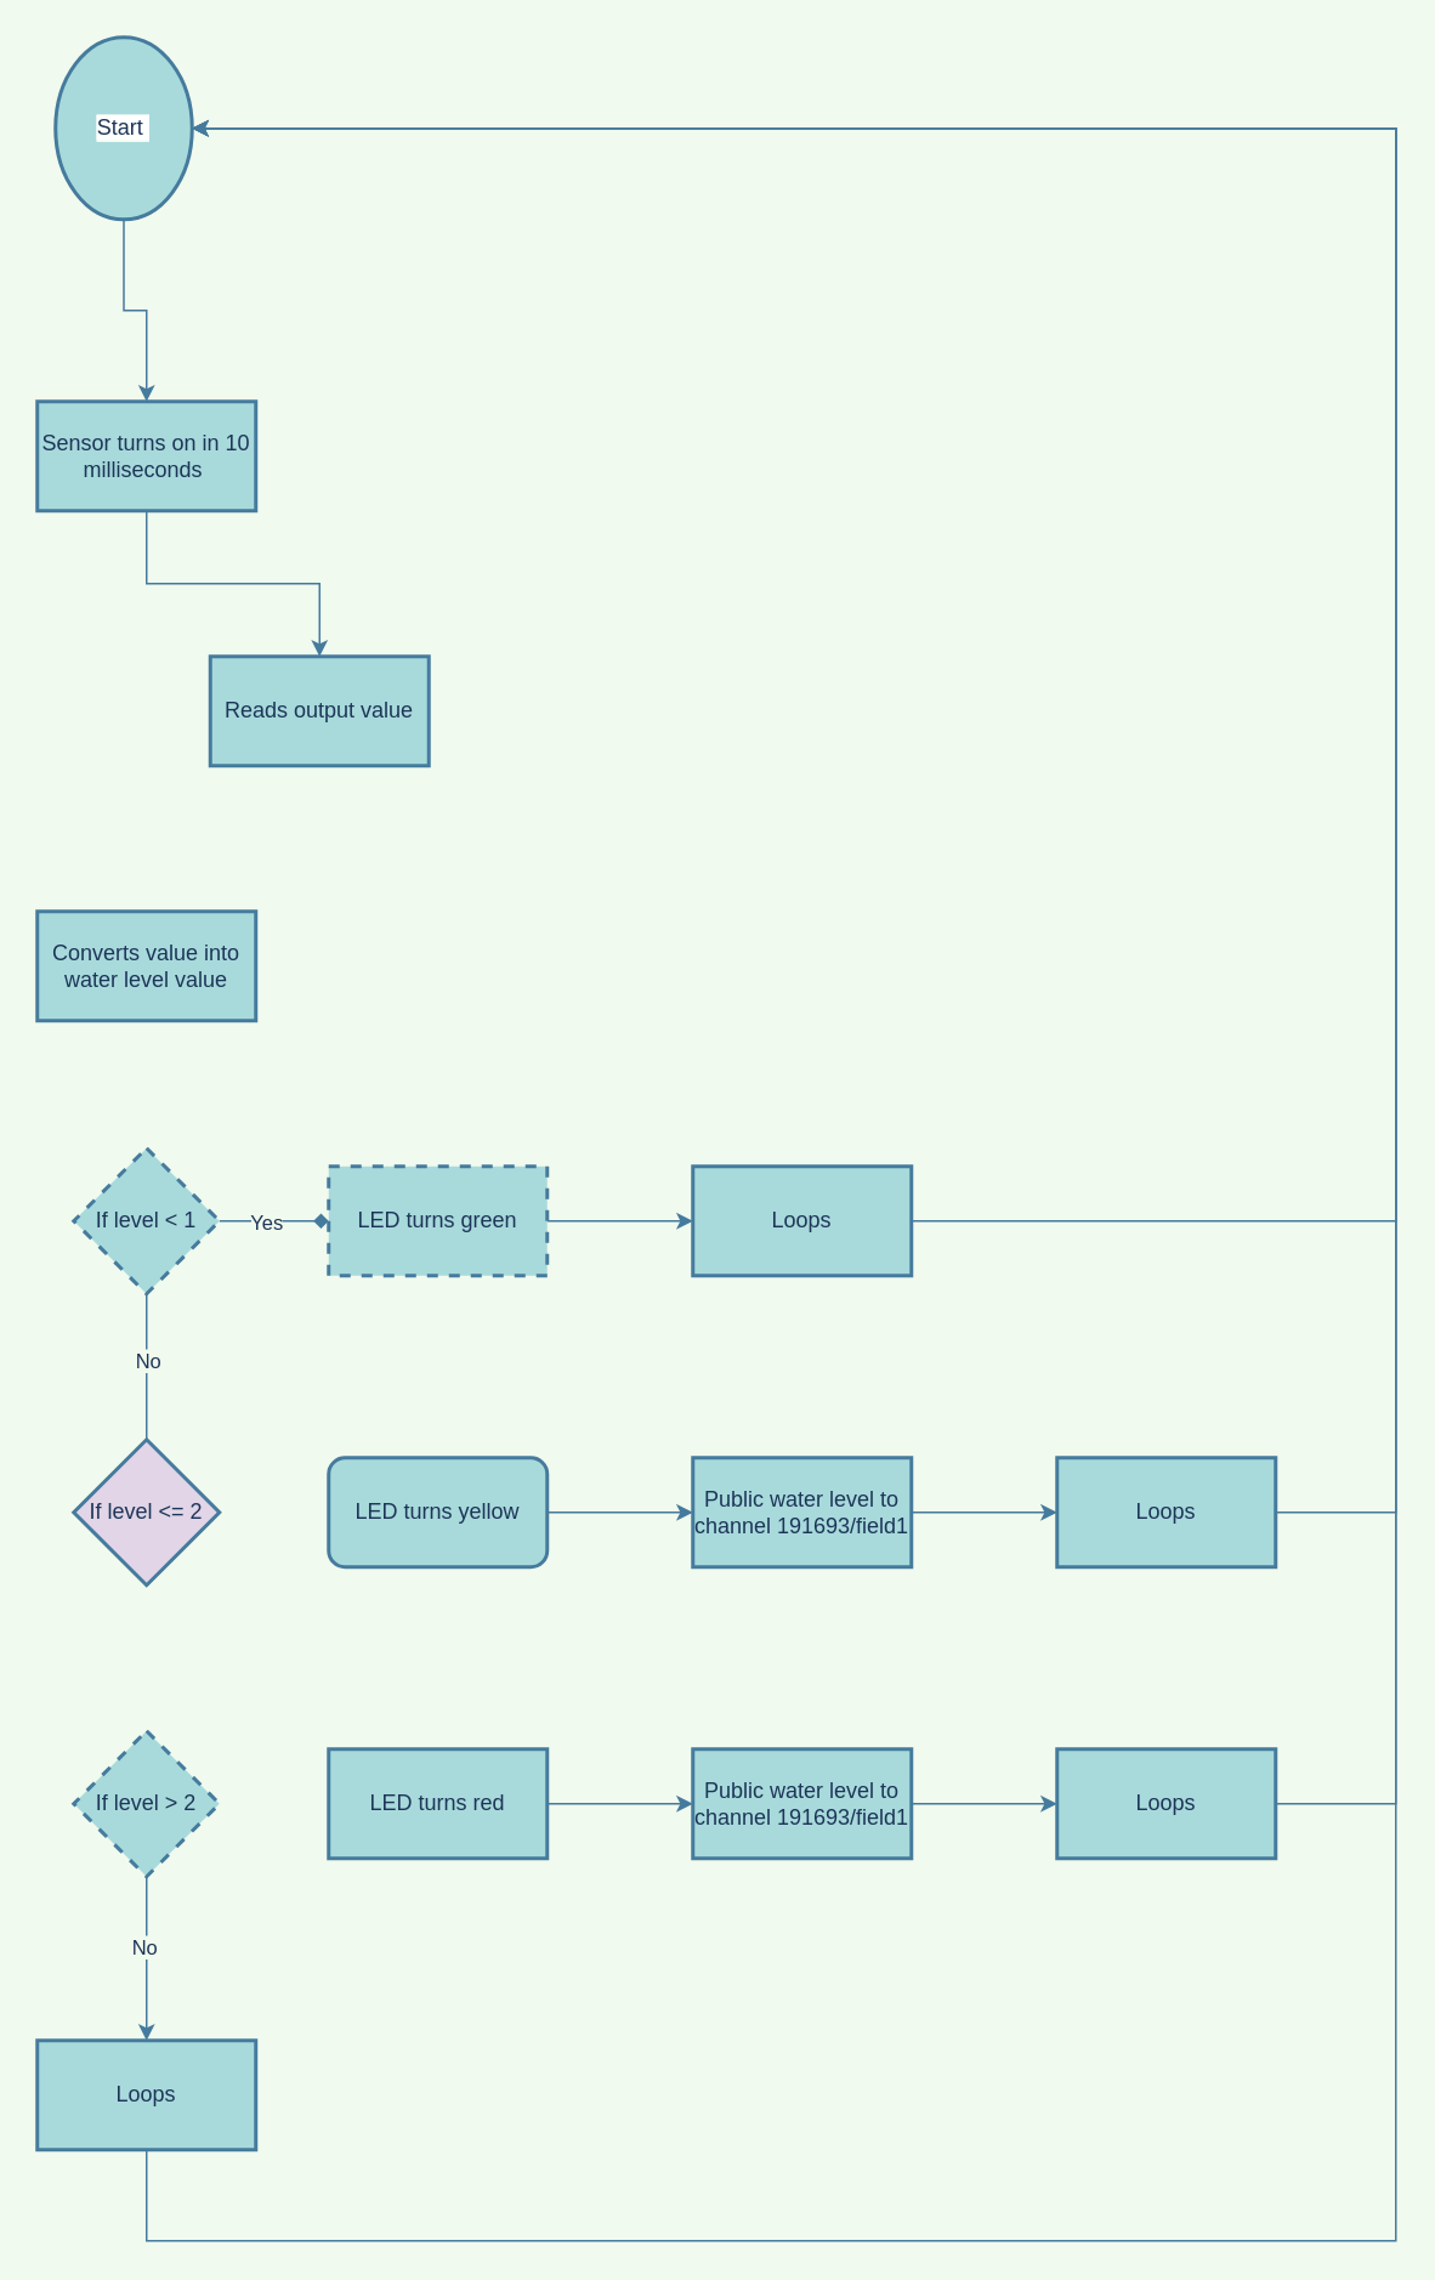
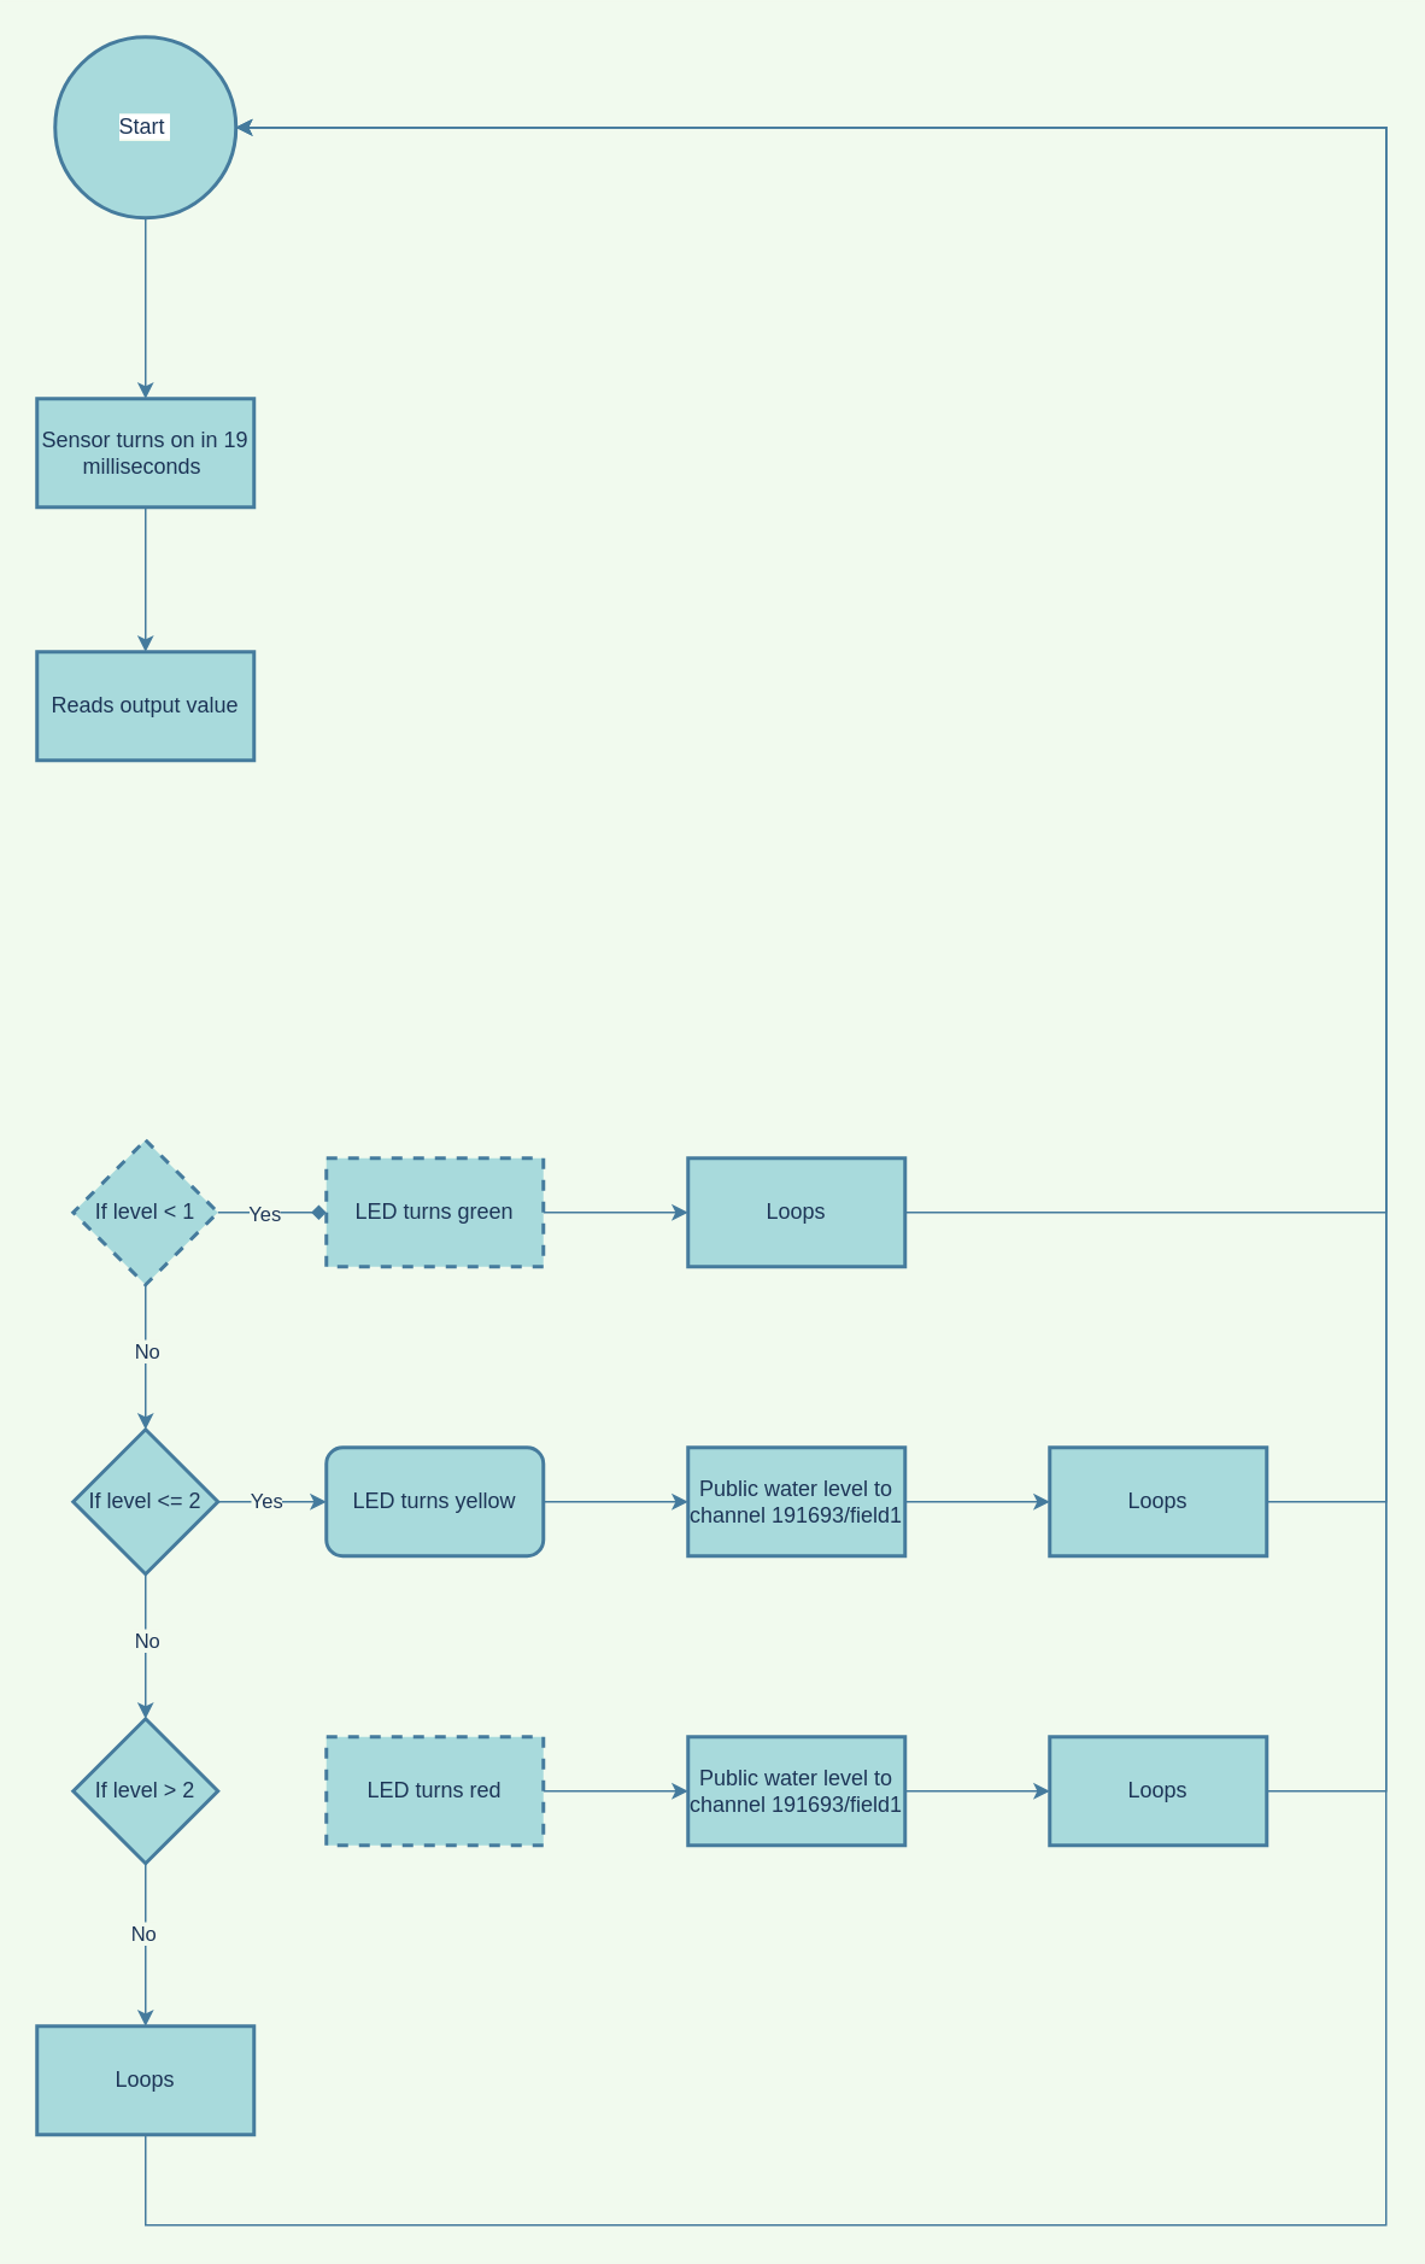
  <mxCell id="0" />
  <mxCell id="1" parent="0" />
  <mxCell id="2" value="" style="edgeStyle=orthogonalEdgeStyle;rounded=0;orthogonalLoop=1;jettySize=auto;html=1;labelBackgroundColor=#F1FAEE;strokeColor=#457B9D;fontColor=#1D3557;" edge="1" parent="1" source="3" target="5"><mxGeometry relative="1" as="geometry" /></mxCell>
- <mxCell id="3" value="&lt;span style=&quot;background-color: rgb(255, 255, 255);&quot;&gt;Start&amp;nbsp;&lt;/span&gt;" style="strokeWidth=2;html=1;shape=mxgraph.flowchart.start_2;whiteSpace=wrap;labelBackgroundColor=#F1FAEE;fillColor=#A8DADC;strokeColor=#457B9D;fontColor=#1D3557;" vertex="1" parent="1"><mxGeometry x="30" y="20" width="75" height="100" as="geometry" /></mxCell>
+ <mxCell id="3" value="&lt;span style=&quot;background-color: rgb(255, 255, 255);&quot;&gt;Start&amp;nbsp;&lt;/span&gt;" style="strokeWidth=2;html=1;shape=mxgraph.flowchart.start_2;whiteSpace=wrap;labelBackgroundColor=#F1FAEE;fillColor=#A8DADC;strokeColor=#457B9D;fontColor=#1D3557;" vertex="1" parent="1"><mxGeometry x="30" y="20" width="100" height="100" as="geometry" /></mxCell>
  <mxCell id="4" value="" style="edgeStyle=orthogonalEdgeStyle;rounded=0;orthogonalLoop=1;jettySize=auto;html=1;labelBackgroundColor=#F1FAEE;strokeColor=#457B9D;fontColor=#1D3557;" edge="1" parent="1" source="5" target="6"><mxGeometry relative="1" as="geometry" /></mxCell>
- <mxCell id="5" value="Sensor turns on in 10 milliseconds&amp;nbsp;" style="whiteSpace=wrap;html=1;strokeWidth=2;fillColor=#A8DADC;strokeColor=#457B9D;fontColor=#1D3557;" vertex="1" parent="1"><mxGeometry x="20" y="220" width="120" height="60" as="geometry" /></mxCell>
- <mxCell id="6" value="Reads output value" style="whiteSpace=wrap;html=1;strokeWidth=2;fillColor=#A8DADC;strokeColor=#457B9D;fontColor=#1D3557;" vertex="1" parent="1"><mxGeometry x="115" y="360" width="120" height="60" as="geometry" /></mxCell>
- <mxCell id="7" value="Converts value into water level value" style="whiteSpace=wrap;html=1;strokeWidth=2;fillColor=#A8DADC;strokeColor=#457B9D;fontColor=#1D3557;" vertex="1" parent="1"><mxGeometry x="20" y="500" width="120" height="60" as="geometry" /></mxCell>
+ <mxCell id="5" value="Sensor turns on in 19 milliseconds&amp;nbsp;" style="whiteSpace=wrap;html=1;strokeWidth=2;fillColor=#A8DADC;strokeColor=#457B9D;fontColor=#1D3557;" vertex="1" parent="1"><mxGeometry x="20" y="220" width="120" height="60" as="geometry" /></mxCell>
+ <mxCell id="6" value="Reads output value" style="whiteSpace=wrap;html=1;strokeWidth=2;fillColor=#A8DADC;strokeColor=#457B9D;fontColor=#1D3557;" vertex="1" parent="1"><mxGeometry x="20" y="360" width="120" height="60" as="geometry" /></mxCell>
  <mxCell id="8" value="" style="edgeStyle=orthogonalEdgeStyle;rounded=0;orthogonalLoop=1;jettySize=auto;html=1;labelBackgroundColor=#F1FAEE;strokeColor=#457B9D;fontColor=#1D3557;endArrow=diamond;" edge="1" parent="1" source="12" target="14"><mxGeometry relative="1" as="geometry" /></mxCell>
  <mxCell id="9" value="Yes" style="edgeLabel;html=1;align=center;verticalAlign=middle;resizable=0;points=[];labelBackgroundColor=#F1FAEE;fontColor=#1D3557;" vertex="1" connectable="0" parent="8"><mxGeometry x="-0.181" relative="1" as="geometry"><mxPoint as="offset" /></mxGeometry></mxCell>
- <mxCell id="10" value="" style="edgeStyle=orthogonalEdgeStyle;rounded=0;orthogonalLoop=1;jettySize=auto;html=1;labelBackgroundColor=#F1FAEE;strokeColor=#457B9D;fontColor=#1D3557;endArrow=none;" edge="1" parent="1" source="12" target="19"><mxGeometry relative="1" as="geometry" /></mxCell>
+ <mxCell id="10" value="" style="edgeStyle=orthogonalEdgeStyle;rounded=0;orthogonalLoop=1;jettySize=auto;html=1;labelBackgroundColor=#F1FAEE;strokeColor=#457B9D;fontColor=#1D3557;" edge="1" parent="1" source="12" target="19"><mxGeometry relative="1" as="geometry" /></mxCell>
  <mxCell id="11" value="No" style="edgeLabel;html=1;align=center;verticalAlign=middle;resizable=0;points=[];labelBackgroundColor=#F1FAEE;fontColor=#1D3557;" vertex="1" connectable="0" parent="10"><mxGeometry x="-0.101" relative="1" as="geometry"><mxPoint as="offset" /></mxGeometry></mxCell>
  <mxCell id="12" value="If level &amp;lt; 1" style="rhombus;whiteSpace=wrap;html=1;strokeWidth=2;fillColor=#A8DADC;strokeColor=#457B9D;fontColor=#1D3557;dashed=1;" vertex="1" parent="1"><mxGeometry x="40" y="630" width="80" height="80" as="geometry" /></mxCell>
  <mxCell id="13" value="" style="edgeStyle=orthogonalEdgeStyle;rounded=0;orthogonalLoop=1;jettySize=auto;html=1;labelBackgroundColor=#F1FAEE;strokeColor=#457B9D;fontColor=#1D3557;" edge="1" parent="1" source="14" target="30"><mxGeometry relative="1" as="geometry" /></mxCell>
  <mxCell id="14" value="LED turns green" style="whiteSpace=wrap;html=1;strokeWidth=2;fillColor=#A8DADC;strokeColor=#457B9D;fontColor=#1D3557;dashed=1;" vertex="1" parent="1"><mxGeometry x="180" y="640" width="120" height="60" as="geometry" /></mxCell>
- <mxCell id="19" value="If level &amp;lt;= 2" style="rhombus;whiteSpace=wrap;html=1;strokeWidth=2;fillColor=#e1d5e7;strokeColor=#457B9D;fontColor=#1D3557;" vertex="1" parent="1"><mxGeometry x="40" y="790" width="80" height="80" as="geometry" /></mxCell>
+ <mxCell id="15" value="" style="edgeStyle=orthogonalEdgeStyle;rounded=0;orthogonalLoop=1;jettySize=auto;html=1;labelBackgroundColor=#F1FAEE;strokeColor=#457B9D;fontColor=#1D3557;" edge="1" parent="1" source="19" target="21"><mxGeometry relative="1" as="geometry" /></mxCell>
+ <mxCell id="16" value="Yes" style="edgeLabel;html=1;align=center;verticalAlign=middle;resizable=0;points=[];labelBackgroundColor=#F1FAEE;fontColor=#1D3557;" vertex="1" connectable="0" parent="15"><mxGeometry x="-0.144" y="1" relative="1" as="geometry"><mxPoint as="offset" /></mxGeometry></mxCell>
+ <mxCell id="17" value="" style="edgeStyle=orthogonalEdgeStyle;rounded=0;orthogonalLoop=1;jettySize=auto;html=1;labelBackgroundColor=#F1FAEE;strokeColor=#457B9D;fontColor=#1D3557;" edge="1" parent="1" source="19" target="24"><mxGeometry relative="1" as="geometry" /></mxCell>
+ <mxCell id="18" value="No" style="edgeLabel;html=1;align=center;verticalAlign=middle;resizable=0;points=[];labelBackgroundColor=#F1FAEE;fontColor=#1D3557;" vertex="1" connectable="0" parent="17"><mxGeometry x="-0.105" relative="1" as="geometry"><mxPoint as="offset" /></mxGeometry></mxCell>
+ <mxCell id="19" value="If level &amp;lt;= 2" style="rhombus;whiteSpace=wrap;html=1;strokeWidth=2;fillColor=#A8DADC;strokeColor=#457B9D;fontColor=#1D3557;" vertex="1" parent="1"><mxGeometry x="40" y="790" width="80" height="80" as="geometry" /></mxCell>
  <mxCell id="20" value="" style="edgeStyle=orthogonalEdgeStyle;rounded=0;orthogonalLoop=1;jettySize=auto;html=1;labelBackgroundColor=#F1FAEE;strokeColor=#457B9D;fontColor=#1D3557;" edge="1" parent="1" source="21" target="32"><mxGeometry relative="1" as="geometry" /></mxCell>
  <mxCell id="21" value="LED turns yellow" style="whiteSpace=wrap;html=1;strokeWidth=2;fillColor=#A8DADC;strokeColor=#457B9D;fontColor=#1D3557;rounded=1;" vertex="1" parent="1"><mxGeometry x="180" y="800" width="120" height="60" as="geometry" /></mxCell>
  <mxCell id="22" value="" style="edgeStyle=orthogonalEdgeStyle;rounded=0;orthogonalLoop=1;jettySize=auto;html=1;labelBackgroundColor=#F1FAEE;strokeColor=#457B9D;fontColor=#1D3557;" edge="1" parent="1" source="24" target="28"><mxGeometry relative="1" as="geometry" /></mxCell>
  <mxCell id="23" value="No" style="edgeLabel;html=1;align=center;verticalAlign=middle;resizable=0;points=[];labelBackgroundColor=#F1FAEE;fontColor=#1D3557;" vertex="1" connectable="0" parent="22"><mxGeometry x="-0.155" y="-2" relative="1" as="geometry"><mxPoint as="offset" /></mxGeometry></mxCell>
- <mxCell id="24" value="If level &amp;gt; 2" style="rhombus;whiteSpace=wrap;html=1;strokeWidth=2;fillColor=#A8DADC;strokeColor=#457B9D;fontColor=#1D3557;dashed=1;" vertex="1" parent="1"><mxGeometry x="40" y="950" width="80" height="80" as="geometry" /></mxCell>
+ <mxCell id="24" value="If level &amp;gt; 2" style="rhombus;whiteSpace=wrap;html=1;strokeWidth=2;fillColor=#A8DADC;strokeColor=#457B9D;fontColor=#1D3557;" vertex="1" parent="1"><mxGeometry x="40" y="950" width="80" height="80" as="geometry" /></mxCell>
  <mxCell id="25" value="" style="edgeStyle=orthogonalEdgeStyle;rounded=0;orthogonalLoop=1;jettySize=auto;html=1;labelBackgroundColor=#F1FAEE;strokeColor=#457B9D;fontColor=#1D3557;" edge="1" parent="1" source="26" target="34"><mxGeometry relative="1" as="geometry" /></mxCell>
- <mxCell id="26" value="LED turns red" style="whiteSpace=wrap;html=1;strokeWidth=2;fillColor=#A8DADC;strokeColor=#457B9D;fontColor=#1D3557;" vertex="1" parent="1"><mxGeometry x="180" y="960" width="120" height="60" as="geometry" /></mxCell>
+ <mxCell id="26" value="LED turns red" style="whiteSpace=wrap;html=1;strokeWidth=2;fillColor=#A8DADC;strokeColor=#457B9D;fontColor=#1D3557;dashed=1;" vertex="1" parent="1"><mxGeometry x="180" y="960" width="120" height="60" as="geometry" /></mxCell>
  <mxCell id="27" style="edgeStyle=orthogonalEdgeStyle;rounded=0;orthogonalLoop=1;jettySize=auto;html=1;entryX=1;entryY=0.5;entryDx=0;entryDy=0;entryPerimeter=0;labelBackgroundColor=#F1FAEE;strokeColor=#457B9D;fontColor=#1D3557;" edge="1" parent="1" source="28" target="3"><mxGeometry relative="1" as="geometry"><Array as="points"><mxPoint x="80" y="1230" /><mxPoint x="766" y="1230" /><mxPoint x="766" y="70" /></Array></mxGeometry></mxCell>
  <mxCell id="28" value="Loops" style="whiteSpace=wrap;html=1;strokeWidth=2;fillColor=#A8DADC;strokeColor=#457B9D;fontColor=#1D3557;" vertex="1" parent="1"><mxGeometry x="20" y="1120" width="120" height="60" as="geometry" /></mxCell>
  <mxCell id="29" style="edgeStyle=orthogonalEdgeStyle;rounded=0;orthogonalLoop=1;jettySize=auto;html=1;entryX=1;entryY=0.5;entryDx=0;entryDy=0;entryPerimeter=0;labelBackgroundColor=#F1FAEE;strokeColor=#457B9D;fontColor=#1D3557;" edge="1" parent="1" source="30" target="3"><mxGeometry relative="1" as="geometry"><Array as="points"><mxPoint x="766" y="670" /><mxPoint x="766" y="70" /></Array></mxGeometry></mxCell>
  <mxCell id="30" value="Loops" style="whiteSpace=wrap;html=1;strokeWidth=2;fillColor=#A8DADC;strokeColor=#457B9D;fontColor=#1D3557;" vertex="1" parent="1"><mxGeometry x="380" y="640" width="120" height="60" as="geometry" /></mxCell>
  <mxCell id="31" value="" style="edgeStyle=orthogonalEdgeStyle;rounded=0;orthogonalLoop=1;jettySize=auto;html=1;labelBackgroundColor=#F1FAEE;strokeColor=#457B9D;fontColor=#1D3557;" edge="1" parent="1" source="32" target="36"><mxGeometry relative="1" as="geometry" /></mxCell>
  <mxCell id="32" value="Public water level to channel 191693/field1" style="whiteSpace=wrap;html=1;strokeWidth=2;fillColor=#A8DADC;strokeColor=#457B9D;fontColor=#1D3557;" vertex="1" parent="1"><mxGeometry x="380" y="800" width="120" height="60" as="geometry" /></mxCell>
  <mxCell id="33" value="" style="edgeStyle=orthogonalEdgeStyle;rounded=0;orthogonalLoop=1;jettySize=auto;html=1;labelBackgroundColor=#F1FAEE;strokeColor=#457B9D;fontColor=#1D3557;" edge="1" parent="1" source="34" target="38"><mxGeometry relative="1" as="geometry" /></mxCell>
  <mxCell id="34" value="Public water level to channel 191693/field1" style="whiteSpace=wrap;html=1;strokeWidth=2;fillColor=#A8DADC;strokeColor=#457B9D;fontColor=#1D3557;" vertex="1" parent="1"><mxGeometry x="380" y="960" width="120" height="60" as="geometry" /></mxCell>
  <mxCell id="35" style="edgeStyle=orthogonalEdgeStyle;rounded=0;orthogonalLoop=1;jettySize=auto;html=1;entryX=1;entryY=0.5;entryDx=0;entryDy=0;entryPerimeter=0;labelBackgroundColor=#F1FAEE;strokeColor=#457B9D;fontColor=#1D3557;" edge="1" parent="1" source="36" target="3"><mxGeometry relative="1" as="geometry"><Array as="points"><mxPoint x="766" y="830" /><mxPoint x="766" y="70" /></Array></mxGeometry></mxCell>
  <mxCell id="36" value="Loops" style="whiteSpace=wrap;html=1;strokeWidth=2;fillColor=#A8DADC;strokeColor=#457B9D;fontColor=#1D3557;" vertex="1" parent="1"><mxGeometry x="580" y="800" width="120" height="60" as="geometry" /></mxCell>
  <mxCell id="37" style="edgeStyle=orthogonalEdgeStyle;rounded=0;orthogonalLoop=1;jettySize=auto;html=1;entryX=1;entryY=0.5;entryDx=0;entryDy=0;entryPerimeter=0;labelBackgroundColor=#F1FAEE;strokeColor=#457B9D;fontColor=#1D3557;" edge="1" parent="1" source="38" target="3"><mxGeometry relative="1" as="geometry"><Array as="points"><mxPoint x="766" y="990" /><mxPoint x="766" y="70" /></Array></mxGeometry></mxCell>
  <mxCell id="38" value="Loops" style="whiteSpace=wrap;html=1;strokeWidth=2;fillColor=#A8DADC;strokeColor=#457B9D;fontColor=#1D3557;" vertex="1" parent="1"><mxGeometry x="580" y="960" width="120" height="60" as="geometry" /></mxCell>
